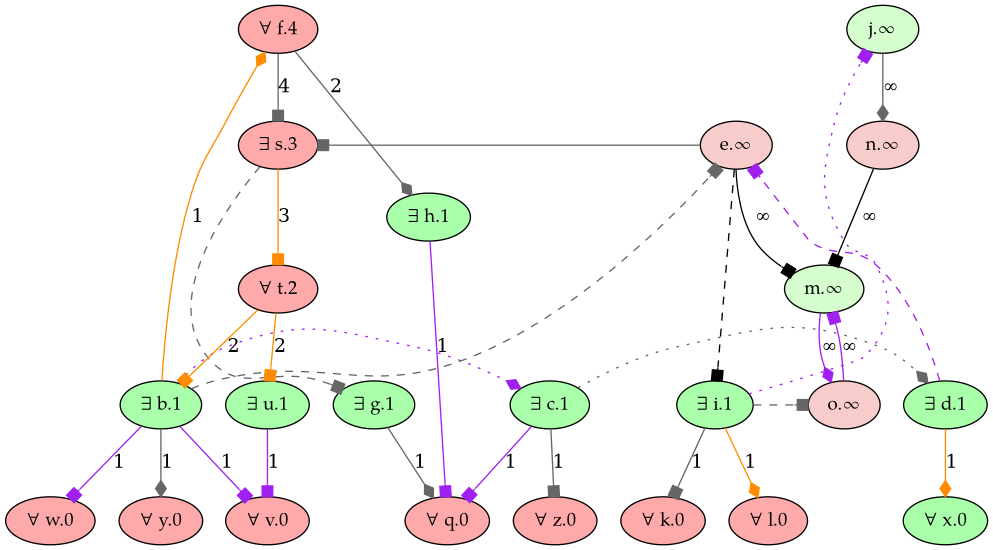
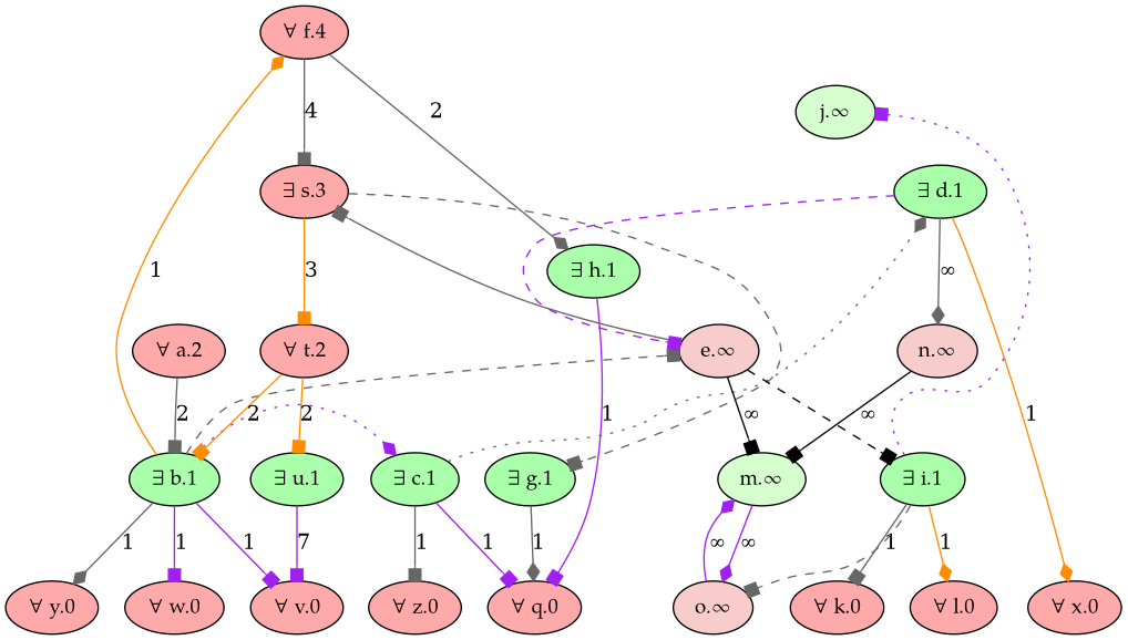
  digraph {
    rankdir=TB
    node [fillcolor="#FFAAAA" fontname=Palatino style=filled]
    edge [arrowhead=box color=gray40 dir=forward style=solid]
    n1 [label="∀ v.0"]
    n2 [label="∀ z.0"]
    n3 [label="∀ y.0"]
-   n4 [fillcolor="#AAFFAA" label="∀ x.0"]
+   n4 [label="∀ x.0"]
    n5 [label="∀ w.0"]
    n6 [label="∀ q.0"]
    n7 [label="∀ l.0"]
    n8 [label="∀ k.0"]
    n9 [label="∀ f.4"]
    n10 [fillcolor="#AAFFAA" label="∃ h.1"]
    n11 [label="∃ s.3"]
    n12 [fillcolor="#AAFFAA" label="∃ u.1"]
    n13 [fillcolor="#AAFFAA" label="∃ b.1"]
    n14 [fillcolor="#AAFFAA" label="∃ c.1"]
    n15 [fillcolor="#f7cccb" label="e.∞"]
    n16 [fillcolor="#AAFFAA" label="∃ d.1"]
    n17 [fillcolor="#AAFFAA" label="∃ i.1"]
    n18 [fillcolor="#d5fdce" label="m.∞"]
    n19 [fillcolor="#d5fdce" label="j.∞"]
    n20 [fillcolor="#f7cccb" label="o.∞"]
    n21 [fillcolor="#f7cccb" label="n.∞"]
    n22 [fillcolor="#AAFFAA" label="∃ g.1"]
    n23 [label="∀ t.2"]
+   n24 [label="∀ a.2"]
    subgraph sub_1 {
      rank=max
      n1
      n2
      n3
      n4
      n5
      n6
      n7
      n8
    }
    subgraph sub_2 {
      rank=min
      n9
    }
    n9 -> n10 [arrowhead=diamond label=2]
    n9 -> n11 [label=4]
    n10 -> n6 [color=purple label=1]
    n11 -> n22 [constraint=false style=dashed]
    n11 -> n23 [color=darkorange label=3]
-   n12 -> n1 [color=purple label=1]
+   n12 -> n1 [color=purple label=7]
    n13 -> n1 [color=purple label=1]
    n13 -> n3 [arrowhead=diamond label=1]
    n13 -> n5 [color=purple label=1]
    n13 -> n9 [arrowhead=diamond color=darkorange label=1]
    n13 -> n14 [arrowhead=diamond color=purple constraint=false style=dotted]
    n13 -> n15 [constraint=false style=dashed]
    n14 -> n2 [label=1]
    n14 -> n6 [color=purple label=1]
    n14 -> n16 [arrowhead=diamond constraint=false style=dotted]
    n15 -> n11 [constraint=false]
    n15 -> n17 [color=black constraint=false style=dashed]
    n15 -> n18 [color=black label="∞"]
    n16 -> n4 [arrowhead=diamond color=darkorange label=1]
    n16 -> n15 [color=purple constraint=false style=dashed]
    n17 -> n7 [arrowhead=diamond color=darkorange label=1]
    n17 -> n8 [label=1]
    n17 -> n19 [color=purple constraint=false style=dotted]
    n17 -> n20 [constraint=false style=dashed]
    n18 -> n20 [arrowhead=diamond color=purple label="∞"]
-   n19 -> n21 [arrowhead=diamond label="∞"]
-   n20 -> n18 [color=purple label="∞"]
+   n16 -> n21 [arrowhead=diamond label="∞"]
+   n20 -> n18 [arrowhead=diamond color=purple label="∞"]
    n21 -> n18 [color=black label="∞"]
    n22 -> n6 [arrowhead=diamond label=1]
    n23 -> n12 [color=darkorange label=2]
    n23 -> n13 [color=darkorange label=2]
+   n24 -> n13 [label=2]
  }
